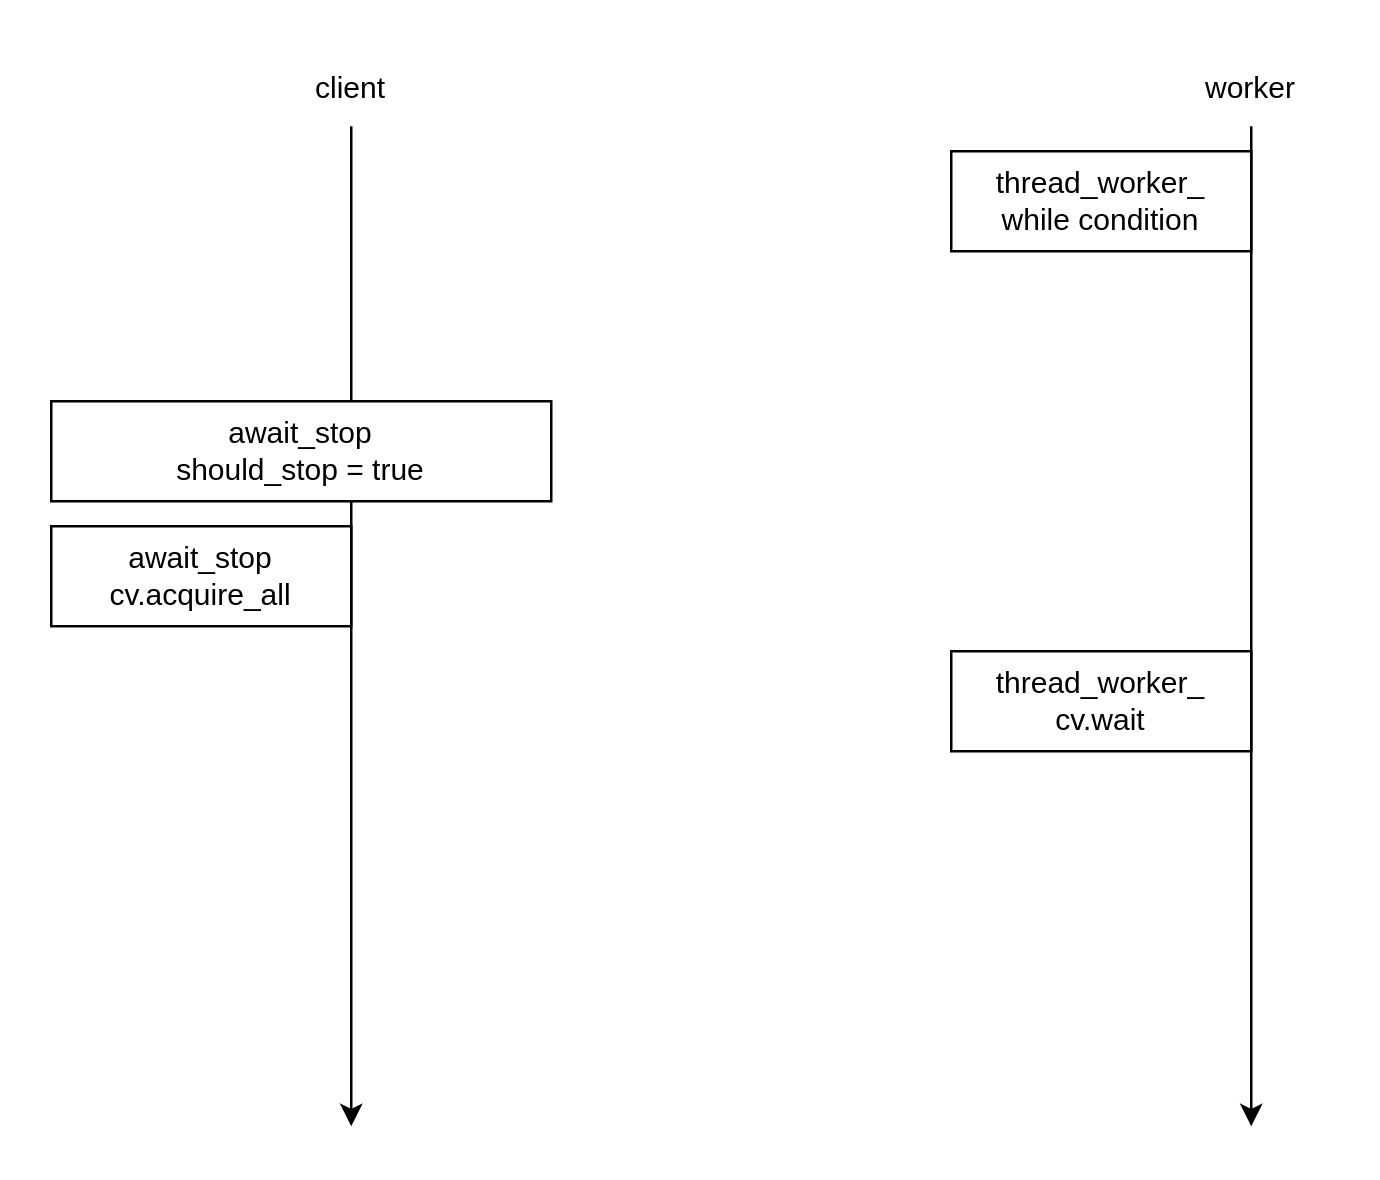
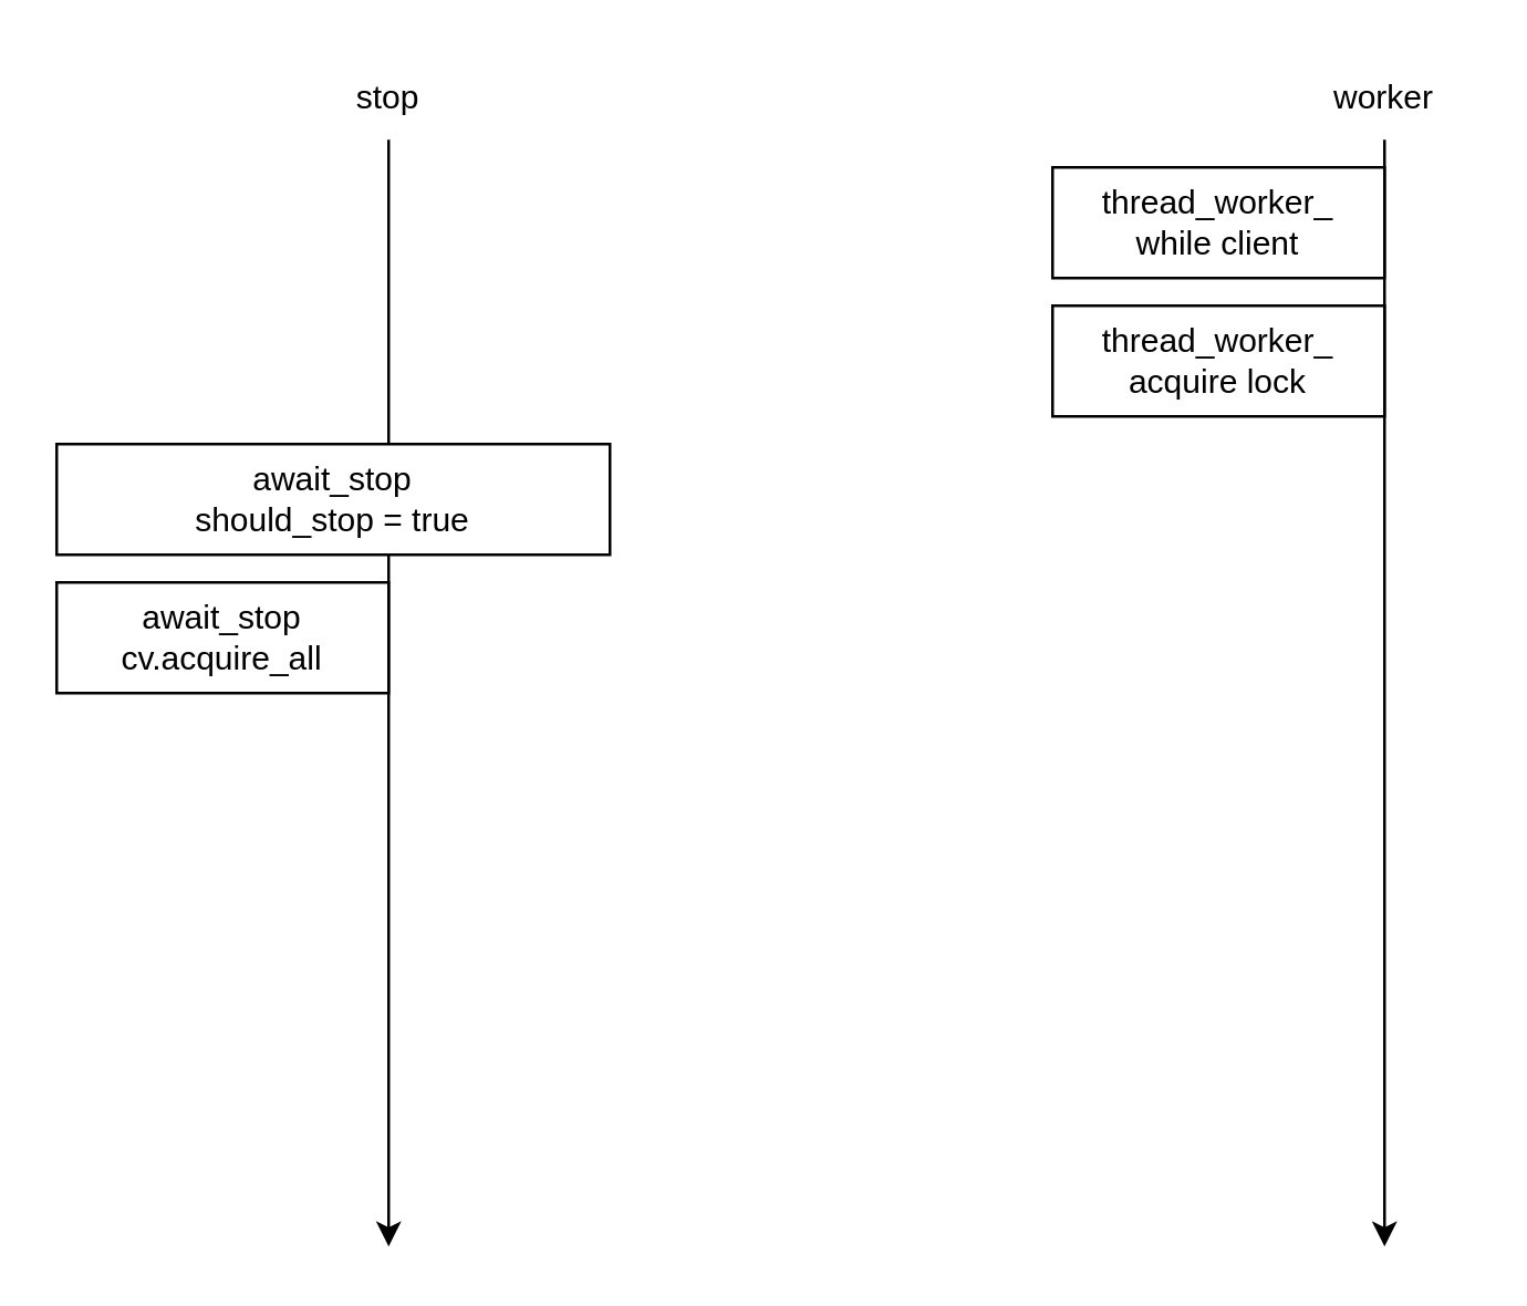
  <mxCell id="0" />
  <mxCell id="1" parent="0" />
  <mxCell id="2" value="" style="endArrow=classic;html=1;rounded=0;" parent="1" edge="1"><mxGeometry width="50" height="50" relative="1" as="geometry"><mxPoint x="140" y="50" as="sourcePoint" /><mxPoint x="140" y="450" as="targetPoint" /></mxGeometry></mxCell>
  <mxCell id="3" value="" style="endArrow=classic;html=1;rounded=0;" parent="1" edge="1"><mxGeometry width="50" height="50" relative="1" as="geometry"><mxPoint x="500" y="50" as="sourcePoint" /><mxPoint x="500" y="450" as="targetPoint" /></mxGeometry></mxCell>
- <mxCell id="4" value="client" style="text;html=1;strokeColor=none;fillColor=none;align=center;verticalAlign=middle;whiteSpace=wrap;rounded=0;" parent="1" vertex="1"><mxGeometry x="110" y="20" width="60" height="30" as="geometry" /></mxCell>
+ <mxCell id="4" value="stop" style="text;html=1;strokeColor=none;fillColor=none;align=center;verticalAlign=middle;whiteSpace=wrap;rounded=0;" parent="1" vertex="1"><mxGeometry x="110" y="20" width="60" height="30" as="geometry" /></mxCell>
  <mxCell id="5" value="worker" style="text;html=1;strokeColor=none;fillColor=none;align=center;verticalAlign=middle;whiteSpace=wrap;rounded=0;" parent="1" vertex="1"><mxGeometry x="470" y="20" width="60" height="30" as="geometry" /></mxCell>
- <mxCell id="6" value="thread_worker_&lt;br&gt;while condition" style="rounded=0;whiteSpace=wrap;html=1;" parent="1" vertex="1"><mxGeometry x="380" y="60" width="120" height="40" as="geometry" /></mxCell>
- <mxCell id="8" value="thread_worker_&lt;br&gt;cv.wait" style="rounded=0;whiteSpace=wrap;html=1;" parent="1" vertex="1"><mxGeometry x="380" y="260" width="120" height="40" as="geometry" /></mxCell>
+ <mxCell id="6" value="thread_worker_&lt;br&gt;while client" style="rounded=0;whiteSpace=wrap;html=1;" parent="1" vertex="1"><mxGeometry x="380" y="60" width="120" height="40" as="geometry" /></mxCell>
+ <mxCell id="7" value="thread_worker_&lt;br&gt;acquire lock" style="rounded=0;whiteSpace=wrap;html=1;" parent="1" vertex="1"><mxGeometry x="380" y="110" width="120" height="40" as="geometry" /></mxCell>
  <mxCell id="9" value="await_stop&lt;br&gt;should_stop = true" style="rounded=0;whiteSpace=wrap;html=1;" parent="1" vertex="1"><mxGeometry x="20" y="160" width="200" height="40" as="geometry" /></mxCell>
  <mxCell id="10" value="await_stop&lt;br&gt;cv.acquire_all" style="rounded=0;whiteSpace=wrap;html=1;" parent="1" vertex="1"><mxGeometry x="20" y="210" width="120" height="40" as="geometry" /></mxCell>
